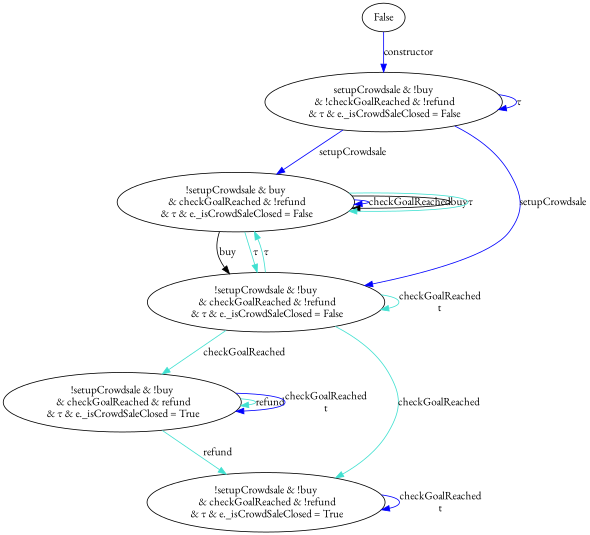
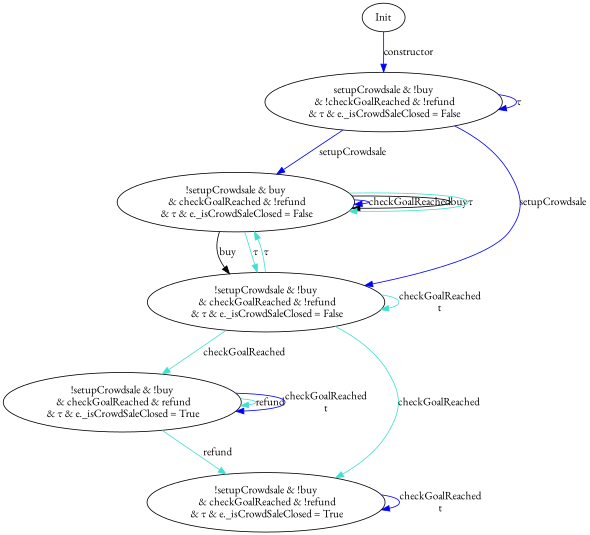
  digraph {
    fontname="EB Garamond"
    node [fontname="EB Garamond"]
    edge [color=turquoise fontname="EB Garamond"]
-   n1 [label=False]
+   n1 [label=Init]
    n2 [label="setupCrowdsale & !buy\n & !checkGoalReached & !refund\n & τ & e._isCrowdSaleClosed = False"]
    n3 [label="!setupCrowdsale & !buy\n & checkGoalReached & refund\n & τ & e._isCrowdSaleClosed = True"]
    n4 [label="!setupCrowdsale & !buy\n & checkGoalReached & !refund\n & τ & e._isCrowdSaleClosed = True"]
    n5 [label="!setupCrowdsale & buy\n & checkGoalReached & !refund\n & τ & e._isCrowdSaleClosed = False"]
    n6 [label="!setupCrowdsale & !buy\n & checkGoalReached & !refund\n & τ & e._isCrowdSaleClosed = False"]
    n1 -> n2 [color=blue label=constructor]
    n2 -> n2 [color=blue label="τ"]
    n2 -> n5 [color=blue label=setupCrowdsale]
    n2 -> n6 [color=blue label=setupCrowdsale]
    n3 -> n3 [label=refund]
    n3 -> n3 [color=blue label="checkGoalReached\nt"]
    n3 -> n4 [label=refund]
    n4 -> n4 [color=blue label="checkGoalReached\nt"]
    n5 -> n5 [color=blue label=checkGoalReached]
    n5 -> n5 [color=black label=buy]
    n5 -> n5 [label="τ"]
    n5 -> n6 [color=black label=buy]
    n5 -> n6 [label="τ"]
    n6 -> n3 [label=checkGoalReached]
    n6 -> n4 [label=checkGoalReached]
    n6 -> n5 [label="τ"]
    n6 -> n6 [label="checkGoalReached\nt"]
  }
